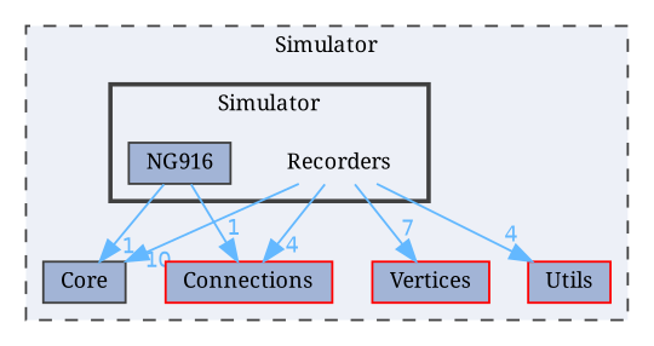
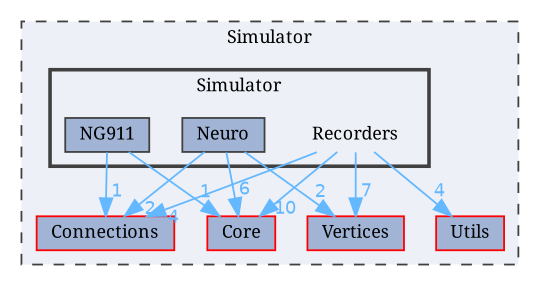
  digraph {
    compound=true
    fontname="Noto Serif"
    node [fontname="Noto Serif" fontsize=10 shape=box color=red fillcolor="#a2b4d6" style=filled]
    edge [color=steelblue1 fontcolor=steelblue1 fontname="Noto Serif" fontsize=10 headlabel=4 labeldistance=1.5 labelfontname=Helvetica labelfontsize=10]
    n1 [height=0.2 label=Recorders shape=plaintext width=0.4 color="" fillcolor="" style=""]
-   n3 [color=grey25 height=0.2 label=NG916 width=0.4]
-   n4 [color=grey25 height=0.2 label=Core width=0.4]
+   n2 [color=grey25 height=0.2 label=Neuro width=0.4]
+   n3 [color=grey25 height=0.2 label=NG911 width=0.4]
+   n4 [height=0.2 label=Core width=0.4]
    n5 [height=0.2 label=Vertices width=0.4]
    n6 [height=0.2 label=Utils width=0.4]
    n7 [height=0.2 label=Connections width=0.4]
    subgraph cluster_1 {
      bgcolor="#edf0f7"
      fontsize=10
      label=Simulator
      pencolor=grey25
      style="filled,dashed"
      n4
      n5
      n6
      n7
      subgraph cluster_2 {
        bgcolor="#edf0f7"
        fontsize=10
        pencolor=grey25
        style="filled,bold"
        n1
+       n2
        n3
      }
    }
    n1 -> n4 [headlabel=10]
    n1 -> n5 [headlabel=7]
    n1 -> n6
    n1 -> n7
+   n2 -> n4 [headlabel=6]
+   n2 -> n5 [headlabel=2]
+   n2 -> n7 [headlabel=2]
    n3 -> n4 [headlabel=1]
    n3 -> n7 [headlabel=1]
  }
